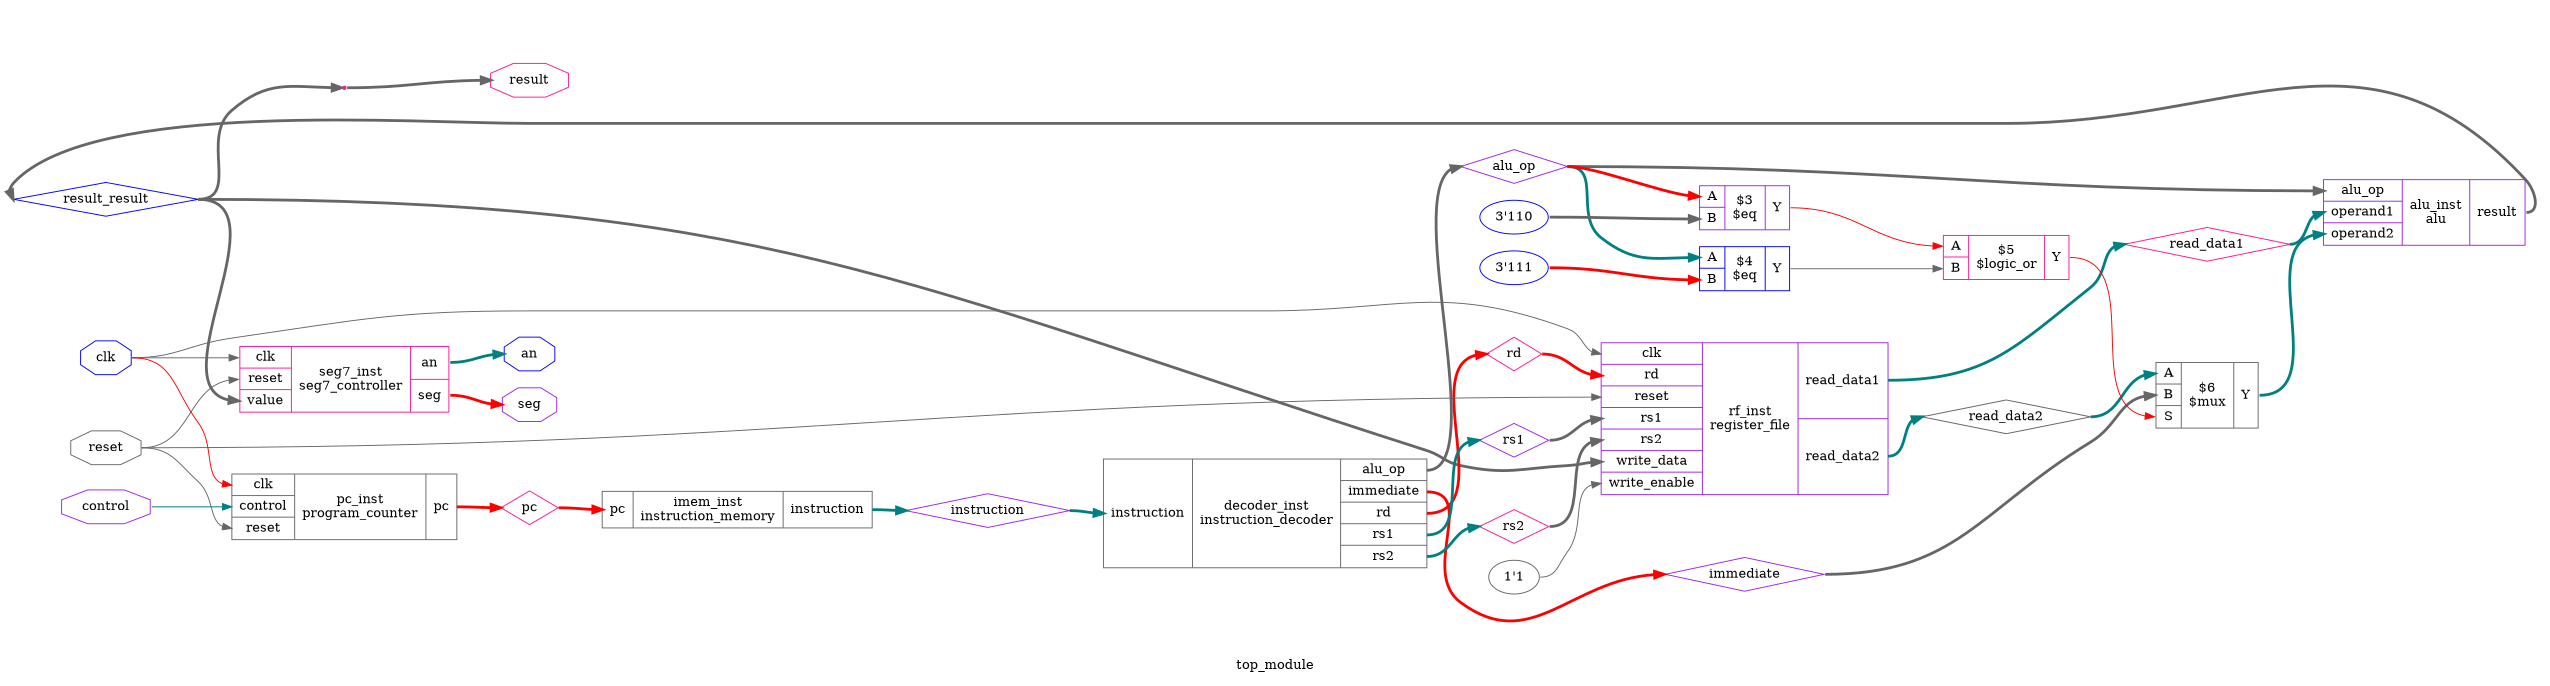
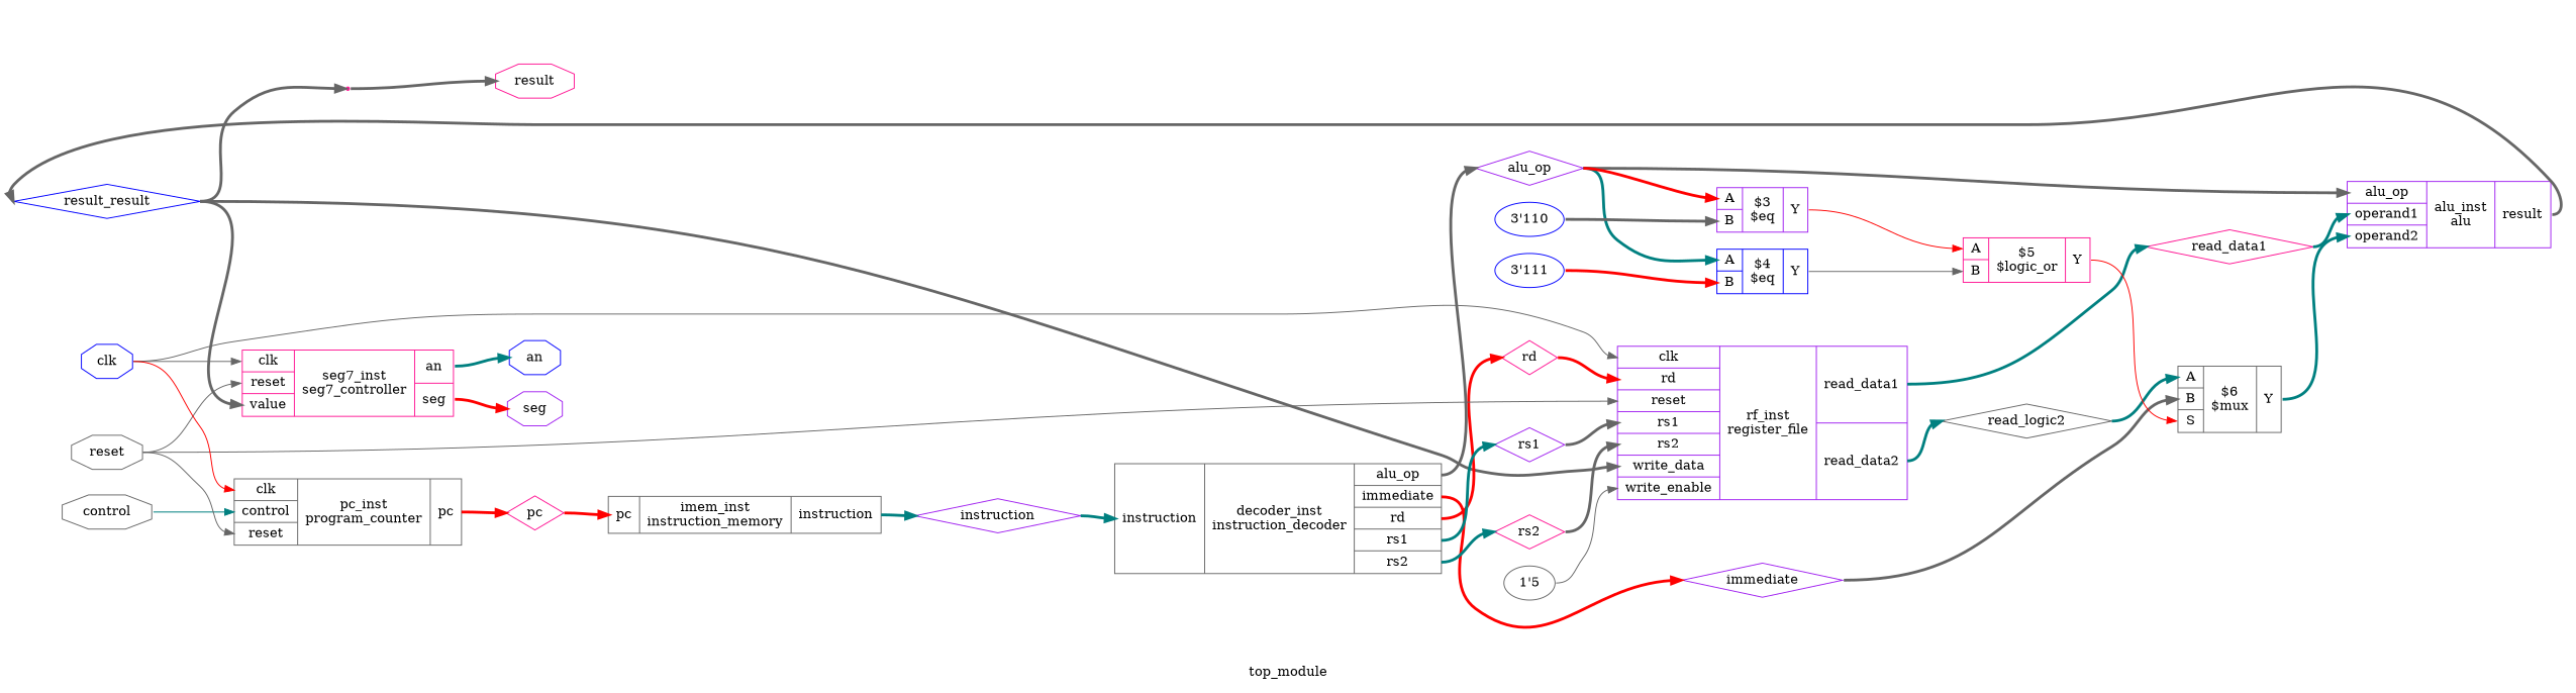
  digraph {
    label=top_module
    rankdir=LR
    remincross=true
    node [color=deeppink fontcolor=black shape=diamond]
    edge [color=gray40 fontcolor=black headport=w style="setlinewidth(3)" tailport=e]
    n1 [color=blue label=result_result]
    n2 [label="{{<p20> clk|<p19> reset|<p21> value}|seg7_inst\nseg7_controller|{<p15> an|<p16> seg}}" shape=record fontcolor=""]
    n3 [color=purple label="{{<p20> clk|<p9> rd|<p19> reset|<p11> rs1|<p10> rs2|<p34> write_data|<p35> write_enable}|rf_inst\nregister_file|{<p7> read_data1|<p6> read_data2}}" shape=record fontcolor=""]
    x3 [shape=point fontcolor=""]
    n5 [color=blue label=an shape=octagon]
    n6 [color=purple label=seg shape=octagon]
-   n7 [color=gray40 label=read_data2]
+   n7 [color=gray40 label=read_logic2]
    n8 [label=read_data1]
    n9 [label=result shape=octagon]
    n10 [color=gray40 label="{{<p23> A|<p24> B|<p25> S}|$6\n$mux|{<p26> Y}}" shape=record fontcolor=""]
    n11 [color=purple label="{{<p12> alu_op|<p31> operand1|<p32> operand2}|alu_inst\nalu|{<p17> result}}" shape=record fontcolor=""]
    n12 [color=purple label=immediate]
    n13 [label=rd]
    n14 [label=rs2]
    n15 [color=purple label=rs1]
    n16 [color=purple label=alu_op]
    n17 [color=blue label="{{<p23> A|<p24> B}|$4\n$eq|{<p26> Y}}" shape=record fontcolor=""]
    n18 [color=purple label="{{<p23> A|<p24> B}|$3\n$eq|{<p26> Y}}" shape=record fontcolor=""]
    n19 [label="{{<p23> A|<p24> B}|$5\n$logic_or|{<p26> Y}}" shape=record fontcolor=""]
    n20 [color=purple label=instruction]
    n21 [color=gray40 label="{{<p13> instruction}|decoder_inst\ninstruction_decoder|{<p12> alu_op|<p8> immediate|<p9> rd|<p11> rs1|<p10> rs2}}" shape=record fontcolor=""]
    n22 [label=pc]
    n23 [color=gray40 label="{{<p14> pc}|imem_inst\ninstruction_memory|{<p13> instruction}}" shape=record fontcolor=""]
-   n24 [color=purple label=control shape=octagon]
+   n24 [color=gray40 label=control shape=octagon]
    n25 [color=gray40 label="{{<p20> clk|<p18> control|<p19> reset}|pc_inst\nprogram_counter|{<p14> pc}}" shape=record fontcolor=""]
    n26 [color=gray40 label=reset shape=octagon]
    n27 [color=blue label=clk shape=octagon]
    n28 [color=blue label="3'111" fontcolor="" shape=""]
    n29 [color=blue label="3'110" fontcolor="" shape=""]
-   n30 [color=gray40 label="1'1" fontcolor="" shape=""]
+   n30 [color=gray40 label="1'5" fontcolor="" shape=""]
    n1 -> n2 [headport="p21:w"]
    n1 -> n3 [headport="p34:w"]
    n1 -> x3
    n2 -> n5 [color=teal tailport="p15:e"]
    n2 -> n6 [color=red tailport="p16:e"]
    n3 -> n7 [color=teal tailport="p6:e"]
    n3 -> n8 [color=teal tailport="p7:e"]
    x3 -> n9
    n7 -> n10 [color=teal headport="p23:w"]
    n8 -> n11 [color=teal headport="p31:w"]
    n10 -> n11 [color=teal headport="p32:w" tailport="p26:e"]
    n11 -> n1 [tailport="p17:e"]
    n12 -> n10 [headport="p24:w"]
    n13 -> n3 [color=red headport="p9:w"]
    n14 -> n3 [headport="p10:w"]
    n15 -> n3 [headport="p11:w"]
    n16 -> n11 [headport="p12:w"]
    n16 -> n17 [color=teal headport="p23:w"]
    n16 -> n18 [color=red headport="p23:w"]
    n17 -> n19 [headport="p24:w" tailport="p26:e" style=""]
    n18 -> n19 [color=red headport="p23:w" tailport="p26:e" style=""]
    n19 -> n10 [color=red headport="p25:w" tailport="p26:e" style=""]
    n20 -> n21 [color=teal headport="p13:w"]
    n21 -> n12 [color=red tailport="p8:e"]
    n21 -> n13 [color=red tailport="p9:e"]
    n21 -> n14 [color=teal tailport="p10:e"]
    n21 -> n15 [color=teal tailport="p11:e"]
    n21 -> n16 [tailport="p12:e"]
    n22 -> n23 [color=red headport="p14:w"]
    n23 -> n20 [color=teal tailport="p13:e"]
    n24 -> n25 [color=teal headport="p18:w" style=""]
    n25 -> n22 [color=red tailport="p14:e"]
    n26 -> n2 [headport="p19:w" style=""]
    n26 -> n3 [headport="p19:w" style=""]
    n26 -> n25 [headport="p19:w" style=""]
    n27 -> n2 [headport="p20:w" style=""]
    n27 -> n3 [headport="p20:w" style=""]
    n27 -> n25 [color=red headport="p20:w" style=""]
    n28 -> n17 [color=red headport="p24:w"]
    n29 -> n18 [headport="p24:w"]
    n30 -> n3 [headport="p35:w" style=""]
  }
